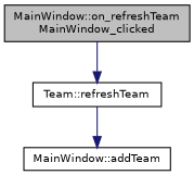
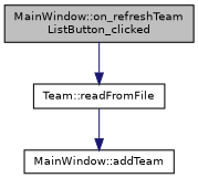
  digraph {
    rankdir=TB
    node [color=black fillcolor=white fontname=Helvetica fontsize=10 shape=record style=filled]
    edge [color=midnightblue fontname=Helvetica fontsize=10 labelfontname=Helvetica labelfontsize=10 style=solid]
-   n1 [fillcolor=grey75 fontcolor=black height=0.2 label="MainWindow::on_refreshTeam\lMainWindow_clicked" width=0.4]
-   n2 [height=0.2 label="Team::refreshTeam" width=0.4]
+   n1 [fillcolor=grey75 fontcolor=black height=0.2 label="MainWindow::on_refreshTeam\lListButton_clicked" width=0.4]
+   n2 [height=0.2 label="Team::readFromFile" width=0.4]
    n3 [height=0.2 label="MainWindow::addTeam" width=0.4]
    n1 -> n2
    n2 -> n3
  }
